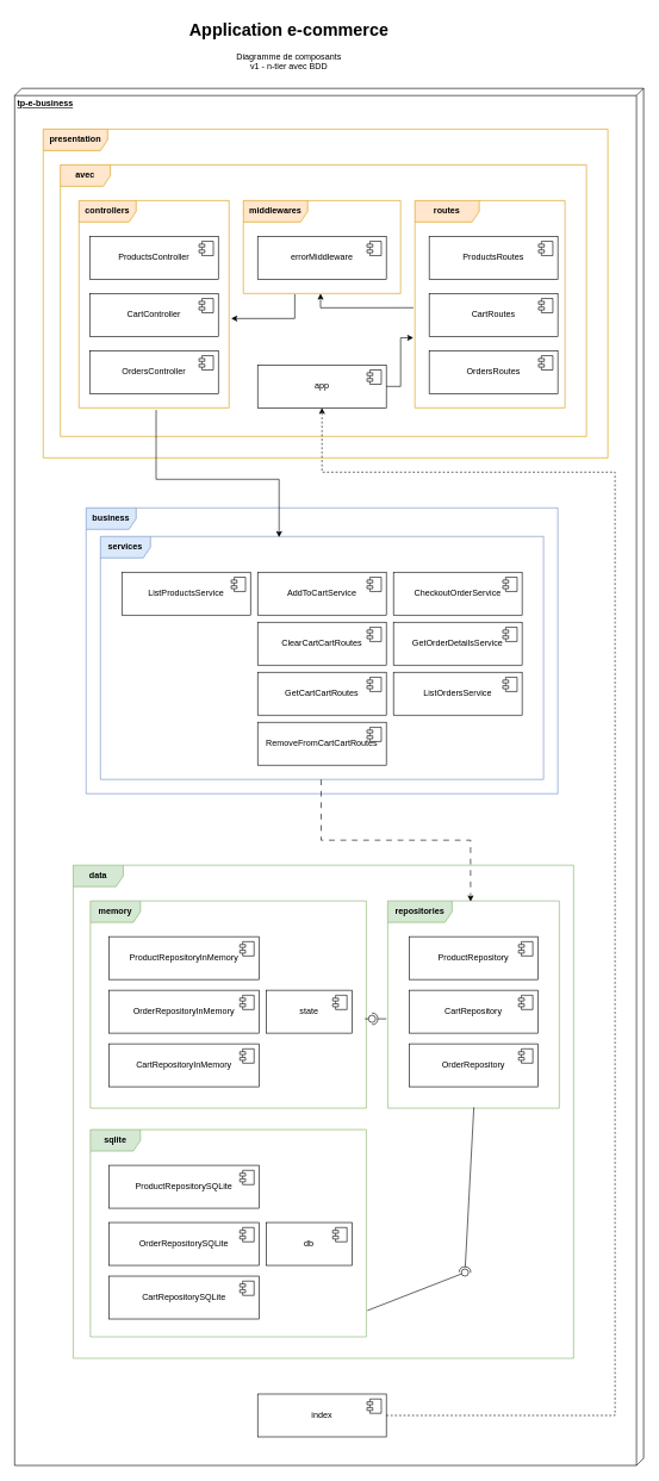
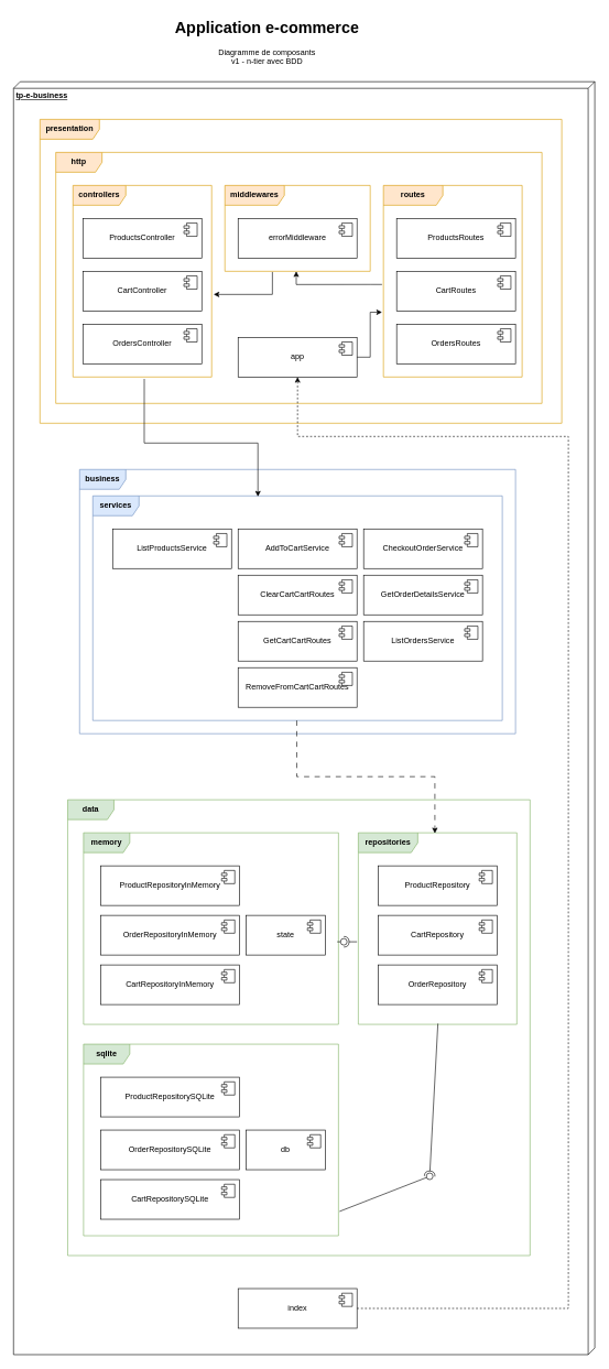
  <mxCell id="0" />
  <mxCell id="1" parent="0" />
  <mxCell id="2" value="&lt;h1 style=&quot;margin-top: 0px;&quot;&gt;Application e-commerce&lt;/h1&gt;&lt;p&gt;Diagramme de composants&lt;br&gt;v1 - n-tier avec BDD&lt;/p&gt;" style="text;html=1;whiteSpace=wrap;overflow=hidden;rounded=0;align=center;" parent="1" vertex="1"><mxGeometry x="256" y="20" width="296" height="120" as="geometry" /></mxCell>
  <mxCell id="3" value="&lt;b&gt;tp-e-business&lt;/b&gt;" style="verticalAlign=top;align=left;spacingTop=8;spacingLeft=2;spacingRight=12;shape=cube;size=10;direction=south;fontStyle=4;html=1;whiteSpace=wrap;" parent="1" vertex="1"><mxGeometry x="20" y="123" width="880" height="1927" as="geometry" /></mxCell>
  <mxCell id="4" value="&lt;b&gt;business&lt;/b&gt;" style="shape=umlFrame;whiteSpace=wrap;html=1;pointerEvents=0;width=70;height=30;fillColor=#dae8fc;strokeColor=#6c8ebf;" parent="1" vertex="1"><mxGeometry x="120" y="710" width="660" height="400" as="geometry" /></mxCell>
  <mxCell id="5" value="&lt;b&gt;data&lt;/b&gt;" style="shape=umlFrame;whiteSpace=wrap;html=1;pointerEvents=0;width=70;height=30;fillColor=#d5e8d4;strokeColor=#82b366;" parent="1" vertex="1"><mxGeometry x="102" y="1210" width="700" height="690" as="geometry" /></mxCell>
  <mxCell id="6" value="&lt;b&gt;presentation&lt;/b&gt;" style="shape=umlFrame;whiteSpace=wrap;html=1;pointerEvents=0;width=90;height=30;fillColor=#ffe6cc;strokeColor=#d79b00;" parent="1" vertex="1"><mxGeometry x="60" y="180" width="790" height="460" as="geometry" /></mxCell>
  <mxCell id="7" value="&lt;b&gt;services&lt;/b&gt;" style="shape=umlFrame;whiteSpace=wrap;html=1;pointerEvents=0;width=70;height=30;fillColor=#dae8fc;strokeColor=#6c8ebf;" parent="1" vertex="1"><mxGeometry x="140" y="750" width="620" height="340" as="geometry" /></mxCell>
  <mxCell id="8" value="AddToCartService" style="html=1;dropTarget=0;whiteSpace=wrap;" parent="1" vertex="1"><mxGeometry x="360" y="800" width="180" height="60" as="geometry" /></mxCell>
  <mxCell id="9" value="" style="shape=module;jettyWidth=8;jettyHeight=4;" parent="8" vertex="1"><mxGeometry x="1" width="20" height="20" relative="1" as="geometry"><mxPoint x="-27" y="7" as="offset" /></mxGeometry></mxCell>
  <mxCell id="10" value="CheckoutOrderService" style="html=1;dropTarget=0;whiteSpace=wrap;" parent="1" vertex="1"><mxGeometry x="550" y="800" width="180" height="60" as="geometry" /></mxCell>
  <mxCell id="11" value="" style="shape=module;jettyWidth=8;jettyHeight=4;" parent="10" vertex="1"><mxGeometry x="1" width="20" height="20" relative="1" as="geometry"><mxPoint x="-27" y="7" as="offset" /></mxGeometry></mxCell>
  <mxCell id="12" value="ClearCart&lt;span style=&quot;background-color: transparent; color: light-dark(rgb(0, 0, 0), rgb(255, 255, 255));&quot;&gt;CartRoutes&lt;/span&gt;" style="html=1;dropTarget=0;whiteSpace=wrap;" parent="1" vertex="1"><mxGeometry x="360" y="870" width="180" height="60" as="geometry" /></mxCell>
  <mxCell id="13" value="" style="shape=module;jettyWidth=8;jettyHeight=4;" parent="12" vertex="1"><mxGeometry x="1" width="20" height="20" relative="1" as="geometry"><mxPoint x="-27" y="7" as="offset" /></mxGeometry></mxCell>
  <mxCell id="14" value="GetCart&lt;span style=&quot;background-color: transparent; color: light-dark(rgb(0, 0, 0), rgb(255, 255, 255));&quot;&gt;CartRoutes&lt;/span&gt;" style="html=1;dropTarget=0;whiteSpace=wrap;" parent="1" vertex="1"><mxGeometry x="360" y="940" width="180" height="60" as="geometry" /></mxCell>
  <mxCell id="15" value="" style="shape=module;jettyWidth=8;jettyHeight=4;" parent="14" vertex="1"><mxGeometry x="1" width="20" height="20" relative="1" as="geometry"><mxPoint x="-27" y="7" as="offset" /></mxGeometry></mxCell>
  <mxCell id="16" value="GetOrderDetailsService" style="html=1;dropTarget=0;whiteSpace=wrap;" parent="1" vertex="1"><mxGeometry x="550" y="870" width="180" height="60" as="geometry" /></mxCell>
  <mxCell id="17" value="" style="shape=module;jettyWidth=8;jettyHeight=4;" parent="16" vertex="1"><mxGeometry x="1" width="20" height="20" relative="1" as="geometry"><mxPoint x="-27" y="7" as="offset" /></mxGeometry></mxCell>
  <mxCell id="18" value="ListOrdersService" style="html=1;dropTarget=0;whiteSpace=wrap;" parent="1" vertex="1"><mxGeometry x="550" y="940" width="180" height="60" as="geometry" /></mxCell>
  <mxCell id="19" value="" style="shape=module;jettyWidth=8;jettyHeight=4;" parent="18" vertex="1"><mxGeometry x="1" width="20" height="20" relative="1" as="geometry"><mxPoint x="-27" y="7" as="offset" /></mxGeometry></mxCell>
  <mxCell id="20" value="ListProductsService" style="html=1;dropTarget=0;whiteSpace=wrap;" parent="1" vertex="1"><mxGeometry x="170" y="800" width="180" height="60" as="geometry" /></mxCell>
  <mxCell id="21" value="" style="shape=module;jettyWidth=8;jettyHeight=4;" parent="20" vertex="1"><mxGeometry x="1" width="20" height="20" relative="1" as="geometry"><mxPoint x="-27" y="7" as="offset" /></mxGeometry></mxCell>
  <mxCell id="22" value="RemoveFromCart&lt;span style=&quot;background-color: transparent; color: light-dark(rgb(0, 0, 0), rgb(255, 255, 255));&quot;&gt;CartRoutes&lt;/span&gt;" style="html=1;dropTarget=0;whiteSpace=wrap;" parent="1" vertex="1"><mxGeometry x="360" y="1010" width="180" height="60" as="geometry" /></mxCell>
  <mxCell id="23" value="" style="shape=module;jettyWidth=8;jettyHeight=4;" parent="22" vertex="1"><mxGeometry x="1" width="20" height="20" relative="1" as="geometry"><mxPoint x="-27" y="7" as="offset" /></mxGeometry></mxCell>
  <mxCell id="24" value="&lt;b&gt;memory&lt;/b&gt;" style="shape=umlFrame;whiteSpace=wrap;html=1;pointerEvents=0;width=70;height=30;fillColor=#d5e8d4;strokeColor=#82b366;" parent="1" vertex="1"><mxGeometry x="126" y="1260" width="386" height="290" as="geometry" /></mxCell>
  <mxCell id="25" value="&lt;b&gt;repositories&lt;/b&gt;" style="shape=umlFrame;whiteSpace=wrap;html=1;pointerEvents=0;width=90;height=30;fillColor=#d5e8d4;strokeColor=#82b366;" parent="1" vertex="1"><mxGeometry x="542" y="1260" width="240" height="290" as="geometry" /></mxCell>
  <mxCell id="26" value="ProductRepositoryInMemory" style="html=1;dropTarget=0;whiteSpace=wrap;" parent="1" vertex="1"><mxGeometry x="152" y="1310" width="210" height="60" as="geometry" /></mxCell>
  <mxCell id="27" value="" style="shape=module;jettyWidth=8;jettyHeight=4;" parent="26" vertex="1"><mxGeometry x="1" width="20" height="20" relative="1" as="geometry"><mxPoint x="-27" y="7" as="offset" /></mxGeometry></mxCell>
  <mxCell id="28" value="OrderRepositoryInMemory" style="html=1;dropTarget=0;whiteSpace=wrap;" parent="1" vertex="1"><mxGeometry x="152" y="1385" width="210" height="60" as="geometry" /></mxCell>
  <mxCell id="29" value="" style="shape=module;jettyWidth=8;jettyHeight=4;" parent="28" vertex="1"><mxGeometry x="1" width="20" height="20" relative="1" as="geometry"><mxPoint x="-27" y="7" as="offset" /></mxGeometry></mxCell>
  <mxCell id="30" value="CartRepositoryInMemory" style="html=1;dropTarget=0;whiteSpace=wrap;" parent="1" vertex="1"><mxGeometry x="152" y="1460" width="210" height="60" as="geometry" /></mxCell>
  <mxCell id="31" value="" style="shape=module;jettyWidth=8;jettyHeight=4;" parent="30" vertex="1"><mxGeometry x="1" width="20" height="20" relative="1" as="geometry"><mxPoint x="-27" y="7" as="offset" /></mxGeometry></mxCell>
  <mxCell id="32" value="state" style="html=1;dropTarget=0;whiteSpace=wrap;" parent="1" vertex="1"><mxGeometry x="372" y="1385" width="120" height="60" as="geometry" /></mxCell>
  <mxCell id="33" value="" style="shape=module;jettyWidth=8;jettyHeight=4;" parent="32" vertex="1"><mxGeometry x="1" width="20" height="20" relative="1" as="geometry"><mxPoint x="-27" y="7" as="offset" /></mxGeometry></mxCell>
  <mxCell id="34" value="CartRepository" style="html=1;dropTarget=0;whiteSpace=wrap;" parent="1" vertex="1"><mxGeometry x="572" y="1385" width="180" height="60" as="geometry" /></mxCell>
  <mxCell id="35" value="" style="shape=module;jettyWidth=8;jettyHeight=4;" parent="34" vertex="1"><mxGeometry x="1" width="20" height="20" relative="1" as="geometry"><mxPoint x="-27" y="7" as="offset" /></mxGeometry></mxCell>
  <mxCell id="36" value="ProductRepository" style="html=1;dropTarget=0;whiteSpace=wrap;" parent="1" vertex="1"><mxGeometry x="572" y="1310" width="180" height="60" as="geometry" /></mxCell>
  <mxCell id="37" value="" style="shape=module;jettyWidth=8;jettyHeight=4;" parent="36" vertex="1"><mxGeometry x="1" width="20" height="20" relative="1" as="geometry"><mxPoint x="-27" y="7" as="offset" /></mxGeometry></mxCell>
  <mxCell id="38" value="OrderRepository" style="html=1;dropTarget=0;whiteSpace=wrap;" parent="1" vertex="1"><mxGeometry x="572" y="1460" width="180" height="60" as="geometry" /></mxCell>
  <mxCell id="39" value="" style="shape=module;jettyWidth=8;jettyHeight=4;" parent="38" vertex="1"><mxGeometry x="1" width="20" height="20" relative="1" as="geometry"><mxPoint x="-27" y="7" as="offset" /></mxGeometry></mxCell>
- <mxCell id="40" value="&lt;b&gt;avec&lt;/b&gt;" style="shape=umlFrame;whiteSpace=wrap;html=1;pointerEvents=0;width=70;height=30;fillColor=#ffe6cc;strokeColor=#d79b00;" parent="1" vertex="1"><mxGeometry x="84" y="230" width="736" height="380" as="geometry" /></mxCell>
+ <mxCell id="40" value="&lt;b&gt;http&lt;/b&gt;" style="shape=umlFrame;whiteSpace=wrap;html=1;pointerEvents=0;width=70;height=30;fillColor=#ffe6cc;strokeColor=#d79b00;" parent="1" vertex="1"><mxGeometry x="84" y="230" width="736" height="380" as="geometry" /></mxCell>
  <mxCell id="41" value="&lt;b&gt;controllers&lt;/b&gt;" style="shape=umlFrame;whiteSpace=wrap;html=1;pointerEvents=0;width=80;height=30;fillColor=#ffe6cc;strokeColor=#d79b00;" parent="1" vertex="1"><mxGeometry x="110" y="280" width="210" height="290" as="geometry" /></mxCell>
  <mxCell id="42" value="&lt;b&gt;middlewares&lt;/b&gt;" style="shape=umlFrame;whiteSpace=wrap;html=1;pointerEvents=0;width=90;height=30;fillColor=#ffe6cc;strokeColor=#d79b00;" parent="1" vertex="1"><mxGeometry x="340" y="280" width="220" height="130" as="geometry" /></mxCell>
  <mxCell id="43" value="&lt;b&gt;routes&lt;/b&gt;" style="shape=umlFrame;whiteSpace=wrap;html=1;pointerEvents=0;width=90;height=30;fillColor=#ffe6cc;strokeColor=#d79b00;" parent="1" vertex="1"><mxGeometry x="580" y="280" width="210" height="290" as="geometry" /></mxCell>
  <mxCell id="44" value="ProductsController" style="html=1;dropTarget=0;whiteSpace=wrap;" parent="1" vertex="1"><mxGeometry x="125" y="330" width="180" height="60" as="geometry" /></mxCell>
  <mxCell id="45" value="" style="shape=module;jettyWidth=8;jettyHeight=4;" parent="44" vertex="1"><mxGeometry x="1" width="20" height="20" relative="1" as="geometry"><mxPoint x="-27" y="7" as="offset" /></mxGeometry></mxCell>
  <mxCell id="46" value="CartController" style="html=1;dropTarget=0;whiteSpace=wrap;" parent="1" vertex="1"><mxGeometry x="125" y="410" width="180" height="60" as="geometry" /></mxCell>
  <mxCell id="47" value="" style="shape=module;jettyWidth=8;jettyHeight=4;" parent="46" vertex="1"><mxGeometry x="1" width="20" height="20" relative="1" as="geometry"><mxPoint x="-27" y="7" as="offset" /></mxGeometry></mxCell>
  <mxCell id="48" value="OrdersController" style="html=1;dropTarget=0;whiteSpace=wrap;" parent="1" vertex="1"><mxGeometry x="125" y="490" width="180" height="60" as="geometry" /></mxCell>
  <mxCell id="49" value="" style="shape=module;jettyWidth=8;jettyHeight=4;" parent="48" vertex="1"><mxGeometry x="1" width="20" height="20" relative="1" as="geometry"><mxPoint x="-27" y="7" as="offset" /></mxGeometry></mxCell>
  <mxCell id="50" value="errorMiddleware" style="html=1;dropTarget=0;whiteSpace=wrap;" parent="1" vertex="1"><mxGeometry x="360" y="330" width="180" height="60" as="geometry" /></mxCell>
  <mxCell id="51" value="" style="shape=module;jettyWidth=8;jettyHeight=4;" parent="50" vertex="1"><mxGeometry x="1" width="20" height="20" relative="1" as="geometry"><mxPoint x="-27" y="7" as="offset" /></mxGeometry></mxCell>
  <mxCell id="52" value="ProductsRoutes" style="html=1;dropTarget=0;whiteSpace=wrap;" parent="1" vertex="1"><mxGeometry x="600" y="330" width="180" height="60" as="geometry" /></mxCell>
  <mxCell id="53" value="" style="shape=module;jettyWidth=8;jettyHeight=4;" parent="52" vertex="1"><mxGeometry x="1" width="20" height="20" relative="1" as="geometry"><mxPoint x="-27" y="7" as="offset" /></mxGeometry></mxCell>
  <mxCell id="54" value="CartRoutes" style="html=1;dropTarget=0;whiteSpace=wrap;" parent="1" vertex="1"><mxGeometry x="600" y="410" width="180" height="60" as="geometry" /></mxCell>
  <mxCell id="55" value="" style="shape=module;jettyWidth=8;jettyHeight=4;" parent="54" vertex="1"><mxGeometry x="1" width="20" height="20" relative="1" as="geometry"><mxPoint x="-27" y="7" as="offset" /></mxGeometry></mxCell>
  <mxCell id="56" value="OrdersRoutes" style="html=1;dropTarget=0;whiteSpace=wrap;" parent="1" vertex="1"><mxGeometry x="600" y="490" width="180" height="60" as="geometry" /></mxCell>
  <mxCell id="57" value="" style="shape=module;jettyWidth=8;jettyHeight=4;" parent="56" vertex="1"><mxGeometry x="1" width="20" height="20" relative="1" as="geometry"><mxPoint x="-27" y="7" as="offset" /></mxGeometry></mxCell>
  <mxCell id="58" value="app" style="html=1;dropTarget=0;whiteSpace=wrap;" parent="1" vertex="1"><mxGeometry x="360" y="510" width="180" height="60" as="geometry" /></mxCell>
  <mxCell id="59" value="" style="shape=module;jettyWidth=8;jettyHeight=4;" parent="58" vertex="1"><mxGeometry x="1" width="20" height="20" relative="1" as="geometry"><mxPoint x="-27" y="7" as="offset" /></mxGeometry></mxCell>
  <mxCell id="60" value="index" style="html=1;dropTarget=0;whiteSpace=wrap;" parent="1" vertex="1"><mxGeometry x="360" y="1950" width="180" height="60" as="geometry" /></mxCell>
  <mxCell id="61" value="" style="shape=module;jettyWidth=8;jettyHeight=4;" parent="60" vertex="1"><mxGeometry x="1" width="20" height="20" relative="1" as="geometry"><mxPoint x="-27" y="7" as="offset" /></mxGeometry></mxCell>
  <mxCell id="62" style="edgeStyle=orthogonalEdgeStyle;rounded=0;orthogonalLoop=1;jettySize=auto;html=1;exitX=0.514;exitY=1.01;exitDx=0;exitDy=0;exitPerimeter=0;" parent="1" source="41" edge="1"><mxGeometry relative="1" as="geometry"><mxPoint x="390" y="751" as="targetPoint" /><Array as="points"><mxPoint x="218" y="670" /><mxPoint x="390" y="670" /><mxPoint x="390" y="751" /></Array></mxGeometry></mxCell>
  <mxCell id="63" style="edgeStyle=orthogonalEdgeStyle;rounded=0;orthogonalLoop=1;jettySize=auto;html=1;entryX=0.483;entryY=0.003;entryDx=0;entryDy=0;entryPerimeter=0;dashed=1;dashPattern=8 8;exitX=0.498;exitY=1;exitDx=0;exitDy=0;exitPerimeter=0;" parent="1" source="7" target="25" edge="1"><mxGeometry relative="1" as="geometry" /></mxCell>
  <mxCell id="64" style="edgeStyle=orthogonalEdgeStyle;rounded=0;orthogonalLoop=1;jettySize=auto;html=1;entryX=0.5;entryY=1;entryDx=0;entryDy=0;exitX=1;exitY=0.5;exitDx=0;exitDy=0;dashed=1;" parent="1" source="60" target="58" edge="1"><mxGeometry relative="1" as="geometry"><Array as="points"><mxPoint x="860" y="1980" /><mxPoint x="860" y="660" /><mxPoint x="450" y="660" /></Array></mxGeometry></mxCell>
  <mxCell id="65" style="edgeStyle=orthogonalEdgeStyle;rounded=0;orthogonalLoop=1;jettySize=auto;html=1;entryX=0.491;entryY=1;entryDx=0;entryDy=0;entryPerimeter=0;exitX=-0.01;exitY=0.517;exitDx=0;exitDy=0;exitPerimeter=0;" parent="1" source="43" target="42" edge="1"><mxGeometry relative="1" as="geometry" /></mxCell>
  <mxCell id="66" style="edgeStyle=orthogonalEdgeStyle;rounded=0;orthogonalLoop=1;jettySize=auto;html=1;entryX=1.014;entryY=0.569;entryDx=0;entryDy=0;entryPerimeter=0;exitX=0.327;exitY=1.008;exitDx=0;exitDy=0;exitPerimeter=0;" parent="1" source="42" target="41" edge="1"><mxGeometry relative="1" as="geometry" /></mxCell>
  <mxCell id="67" style="edgeStyle=orthogonalEdgeStyle;rounded=0;orthogonalLoop=1;jettySize=auto;html=1;entryX=-0.01;entryY=0.662;entryDx=0;entryDy=0;entryPerimeter=0;" parent="1" source="58" target="43" edge="1"><mxGeometry relative="1" as="geometry" /></mxCell>
  <mxCell id="68" value="&lt;b&gt;sqlite&lt;/b&gt;" style="shape=umlFrame;whiteSpace=wrap;html=1;pointerEvents=0;width=70;height=30;fillColor=#d5e8d4;strokeColor=#82b366;" parent="1" vertex="1"><mxGeometry x="126" y="1580" width="386" height="290" as="geometry" /></mxCell>
  <mxCell id="69" value="ProductRepositorySQLite" style="html=1;dropTarget=0;whiteSpace=wrap;" parent="1" vertex="1"><mxGeometry x="152" y="1630" width="210" height="60" as="geometry" /></mxCell>
  <mxCell id="70" value="" style="shape=module;jettyWidth=8;jettyHeight=4;" parent="69" vertex="1"><mxGeometry x="1" width="20" height="20" relative="1" as="geometry"><mxPoint x="-27" y="7" as="offset" /></mxGeometry></mxCell>
  <mxCell id="71" value="OrderRepositorySQLite" style="html=1;dropTarget=0;whiteSpace=wrap;" parent="1" vertex="1"><mxGeometry x="152" y="1710" width="210" height="60" as="geometry" /></mxCell>
  <mxCell id="72" value="" style="shape=module;jettyWidth=8;jettyHeight=4;" parent="71" vertex="1"><mxGeometry x="1" width="20" height="20" relative="1" as="geometry"><mxPoint x="-27" y="7" as="offset" /></mxGeometry></mxCell>
  <mxCell id="73" value="CartRepositorySQLite" style="html=1;dropTarget=0;whiteSpace=wrap;" parent="1" vertex="1"><mxGeometry x="152" y="1785" width="210" height="60" as="geometry" /></mxCell>
  <mxCell id="74" value="" style="shape=module;jettyWidth=8;jettyHeight=4;" parent="73" vertex="1"><mxGeometry x="1" width="20" height="20" relative="1" as="geometry"><mxPoint x="-27" y="7" as="offset" /></mxGeometry></mxCell>
  <mxCell id="75" value="db" style="html=1;dropTarget=0;whiteSpace=wrap;" parent="1" vertex="1"><mxGeometry x="372" y="1710" width="120" height="60" as="geometry" /></mxCell>
  <mxCell id="76" value="" style="shape=module;jettyWidth=8;jettyHeight=4;" parent="75" vertex="1"><mxGeometry x="1" width="20" height="20" relative="1" as="geometry"><mxPoint x="-27" y="7" as="offset" /></mxGeometry></mxCell>
  <mxCell id="77" value="" style="ellipse;whiteSpace=wrap;html=1;align=center;aspect=fixed;fillColor=none;strokeColor=none;resizable=0;perimeter=centerPerimeter;rotatable=0;allowArrows=0;points=[];outlineConnect=1;" parent="1" vertex="1"><mxGeometry x="525" y="1510" width="10" height="10" as="geometry" /></mxCell>
  <mxCell id="78" value="" style="rounded=0;orthogonalLoop=1;jettySize=auto;html=1;endArrow=halfCircle;endFill=0;endSize=6;strokeWidth=1;sketch=0;exitX=0.502;exitY=0.996;exitDx=0;exitDy=0;exitPerimeter=0;" parent="1" source="25" edge="1"><mxGeometry relative="1" as="geometry"><mxPoint x="550" y="1835" as="sourcePoint" /><mxPoint x="650" y="1780" as="targetPoint" /></mxGeometry></mxCell>
  <mxCell id="79" value="" style="rounded=0;orthogonalLoop=1;jettySize=auto;html=1;endArrow=oval;endFill=0;sketch=0;sourcePerimeterSpacing=0;targetPerimeterSpacing=0;endSize=10;exitX=1.004;exitY=0.873;exitDx=0;exitDy=0;exitPerimeter=0;" parent="1" source="68" edge="1"><mxGeometry relative="1" as="geometry"><mxPoint x="510" y="1827" as="sourcePoint" /><mxPoint x="650" y="1780" as="targetPoint" /></mxGeometry></mxCell>
  <mxCell id="80" value="" style="ellipse;whiteSpace=wrap;html=1;align=center;aspect=fixed;fillColor=none;strokeColor=none;resizable=0;perimeter=centerPerimeter;rotatable=0;allowArrows=0;points=[];outlineConnect=1;" parent="1" vertex="1"><mxGeometry x="525" y="1830" width="10" height="10" as="geometry" /></mxCell>
  <mxCell id="81" value="" style="rounded=0;orthogonalLoop=1;jettySize=auto;html=1;endArrow=halfCircle;endFill=0;endSize=6;strokeWidth=1;sketch=0;" parent="1" edge="1"><mxGeometry relative="1" as="geometry"><mxPoint x="540" y="1425" as="sourcePoint" /><mxPoint x="520" y="1425" as="targetPoint" /></mxGeometry></mxCell>
  <mxCell id="82" value="" style="rounded=0;orthogonalLoop=1;jettySize=auto;html=1;endArrow=oval;endFill=0;sketch=0;sourcePerimeterSpacing=0;targetPerimeterSpacing=0;endSize=10;" parent="1" edge="1"><mxGeometry relative="1" as="geometry"><mxPoint x="510" y="1425" as="sourcePoint" /><mxPoint x="520" y="1425" as="targetPoint" /></mxGeometry></mxCell>
  <mxCell id="83" value="" style="ellipse;whiteSpace=wrap;html=1;align=center;aspect=fixed;fillColor=none;strokeColor=none;resizable=0;perimeter=centerPerimeter;rotatable=0;allowArrows=0;points=[];outlineConnect=1;" parent="1" vertex="1"><mxGeometry x="525" y="1420" width="10" height="10" as="geometry" /></mxCell>
